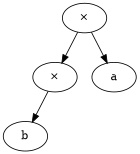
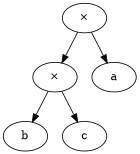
  strict digraph {
    n1 [label="&times;"]
    n2 [label="&times;"]
    n3 [label=a]
    n4 [label=b]
+   n5 [label=c]
    n1 -> n2
    n1 -> n3
    n2 -> n4
+   n2 -> n5
  }
